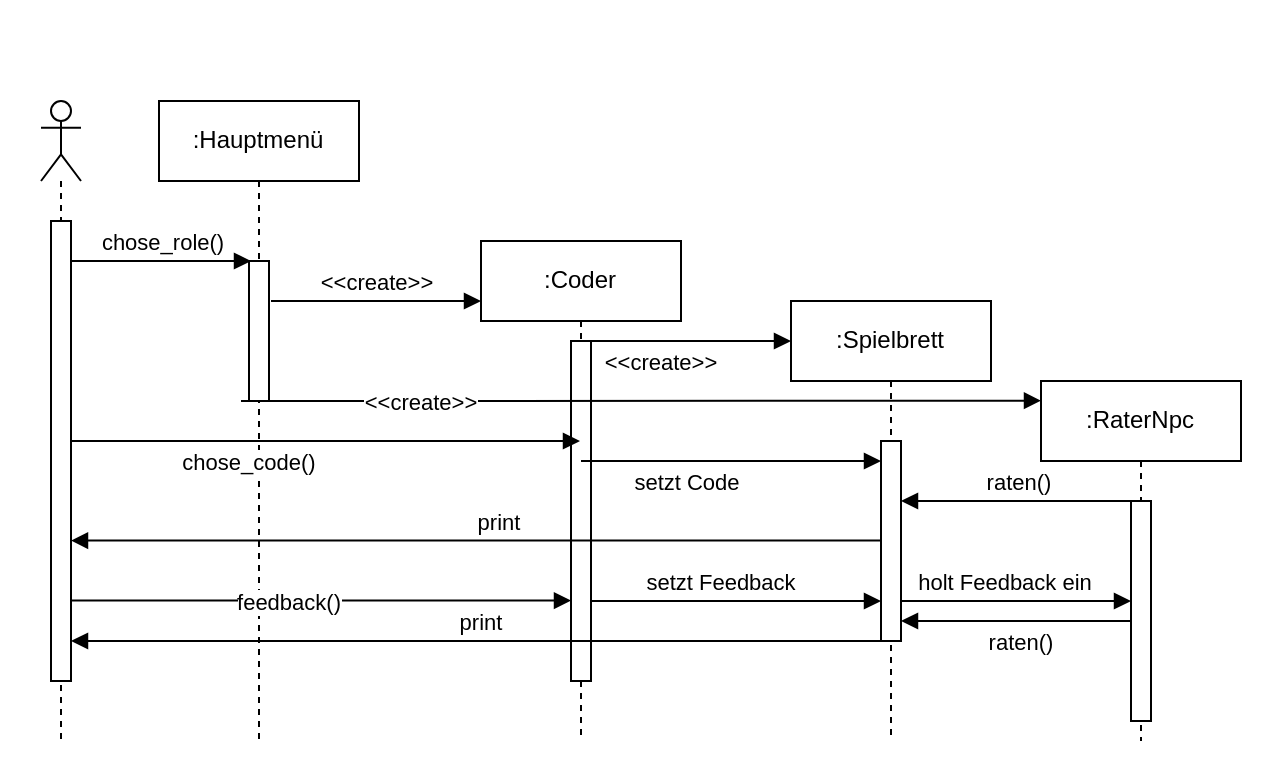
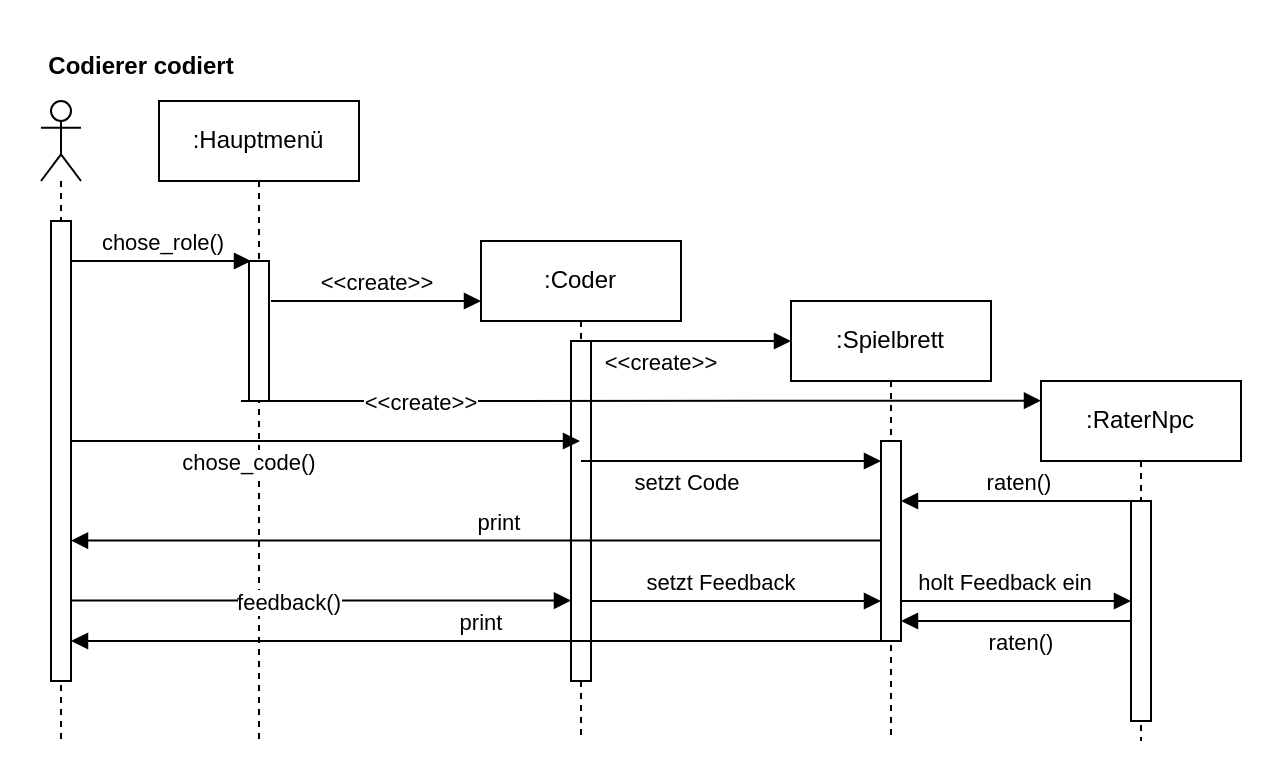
  <mxCell id="0" />
  <mxCell id="1" parent="0" />
  <mxCell id="2" value=":Hauptmenü" style="shape=umlLifeline;perimeter=lifelinePerimeter;whiteSpace=wrap;html=1;container=0;dropTarget=0;collapsible=0;recursiveResize=0;outlineConnect=0;portConstraint=eastwest;newEdgeStyle={&quot;edgeStyle&quot;:&quot;elbowEdgeStyle&quot;,&quot;elbow&quot;:&quot;vertical&quot;,&quot;curved&quot;:0,&quot;rounded&quot;:0};" parent="1" vertex="1"><mxGeometry x="79" y="50" width="100" height="320" as="geometry" /></mxCell>
  <mxCell id="3" value="" style="html=1;points=[];perimeter=orthogonalPerimeter;outlineConnect=0;targetShapes=umlLifeline;portConstraint=eastwest;newEdgeStyle={&quot;edgeStyle&quot;:&quot;elbowEdgeStyle&quot;,&quot;elbow&quot;:&quot;vertical&quot;,&quot;curved&quot;:0,&quot;rounded&quot;:0};" parent="2" vertex="1"><mxGeometry x="45" y="80" width="10" height="70" as="geometry" /></mxCell>
  <mxCell id="4" value=":Coder" style="shape=umlLifeline;perimeter=lifelinePerimeter;whiteSpace=wrap;html=1;container=0;dropTarget=0;collapsible=0;recursiveResize=0;outlineConnect=0;portConstraint=eastwest;newEdgeStyle={&quot;edgeStyle&quot;:&quot;elbowEdgeStyle&quot;,&quot;elbow&quot;:&quot;vertical&quot;,&quot;curved&quot;:0,&quot;rounded&quot;:0};" parent="1" vertex="1"><mxGeometry x="240" y="120" width="100" height="250" as="geometry" /></mxCell>
  <mxCell id="5" value="" style="html=1;points=[];perimeter=orthogonalPerimeter;outlineConnect=0;targetShapes=umlLifeline;portConstraint=eastwest;newEdgeStyle={&quot;edgeStyle&quot;:&quot;elbowEdgeStyle&quot;,&quot;elbow&quot;:&quot;vertical&quot;,&quot;curved&quot;:0,&quot;rounded&quot;:0};" parent="4" vertex="1"><mxGeometry x="45" y="50" width="10" height="170" as="geometry" /></mxCell>
  <mxCell id="6" value="&amp;lt;&amp;lt;create&amp;gt;&amp;gt;" style="html=1;verticalAlign=bottom;endArrow=block;edgeStyle=elbowEdgeStyle;elbow=vertical;curved=0;rounded=0;" parent="1" edge="1"><mxGeometry relative="1" as="geometry"><mxPoint x="135" y="150" as="sourcePoint" /><Array as="points"><mxPoint x="170" y="150" /><mxPoint x="212" y="140" /></Array><mxPoint x="240" y="150" as="targetPoint" /><mxPoint as="offset" /></mxGeometry></mxCell>
  <mxCell id="7" value="print" style="html=1;verticalAlign=bottom;endArrow=block;edgeStyle=elbowEdgeStyle;elbow=vertical;curved=0;rounded=0;" parent="1" target="9" edge="1"><mxGeometry x="-0.03" relative="1" as="geometry"><mxPoint x="450" y="269.76" as="sourcePoint" /><Array as="points"><mxPoint x="392" y="269.76" /></Array><mxPoint x="40" y="269.76" as="targetPoint" /><mxPoint as="offset" /></mxGeometry></mxCell>
  <mxCell id="8" value="" style="shape=umlLifeline;perimeter=lifelinePerimeter;whiteSpace=wrap;html=1;container=1;dropTarget=0;collapsible=0;recursiveResize=0;outlineConnect=0;portConstraint=eastwest;newEdgeStyle={&quot;curved&quot;:0,&quot;rounded&quot;:0};participant=umlActor;" parent="1" vertex="1"><mxGeometry x="20" y="50" width="20" height="320" as="geometry" /></mxCell>
  <mxCell id="9" value="" style="html=1;points=[[0,0,0,0,5],[0,1,0,0,-5],[1,0,0,0,5],[1,1,0,0,-5]];perimeter=orthogonalPerimeter;outlineConnect=0;targetShapes=umlLifeline;portConstraint=eastwest;newEdgeStyle={&quot;curved&quot;:0,&quot;rounded&quot;:0};" parent="8" vertex="1"><mxGeometry x="5" y="60" width="10" height="230" as="geometry" /></mxCell>
  <mxCell id="10" value="" style="html=1;verticalAlign=bottom;endArrow=block;edgeStyle=elbowEdgeStyle;elbow=vertical;curved=0;rounded=0;" parent="1" edge="1"><mxGeometry relative="1" as="geometry"><mxPoint x="35" y="130" as="sourcePoint" /><Array as="points"><mxPoint x="97" y="130" /></Array><mxPoint x="125" y="130" as="targetPoint" /></mxGeometry></mxCell>
  <mxCell id="11" value="chose_role()" style="edgeLabel;html=1;align=center;verticalAlign=middle;resizable=0;points=[];" parent="10" vertex="1" connectable="0"><mxGeometry x="-0.104" y="1" relative="1" as="geometry"><mxPoint x="5" y="-9" as="offset" /></mxGeometry></mxCell>
  <mxCell id="12" value=":Spielbrett" style="shape=umlLifeline;perimeter=lifelinePerimeter;whiteSpace=wrap;html=1;container=1;dropTarget=0;collapsible=0;recursiveResize=0;outlineConnect=0;portConstraint=eastwest;newEdgeStyle={&quot;curved&quot;:0,&quot;rounded&quot;:0};" parent="1" vertex="1"><mxGeometry x="395" y="150" width="100" height="220" as="geometry" /></mxCell>
  <mxCell id="13" value="" style="html=1;points=[[0,0,0,0,5],[0,1,0,0,-5],[1,0,0,0,5],[1,1,0,0,-5]];perimeter=orthogonalPerimeter;outlineConnect=0;targetShapes=umlLifeline;portConstraint=eastwest;newEdgeStyle={&quot;curved&quot;:0,&quot;rounded&quot;:0};" parent="12" vertex="1"><mxGeometry x="45" y="70" width="10" height="100" as="geometry" /></mxCell>
  <mxCell id="14" value=":RaterNpc" style="shape=umlLifeline;perimeter=lifelinePerimeter;whiteSpace=wrap;html=1;container=1;dropTarget=0;collapsible=0;recursiveResize=0;outlineConnect=0;portConstraint=eastwest;newEdgeStyle={&quot;curved&quot;:0,&quot;rounded&quot;:0};" parent="1" vertex="1"><mxGeometry x="520" y="190" width="100" height="180" as="geometry" /></mxCell>
  <mxCell id="15" value="" style="html=1;points=[[0,0,0,0,5],[0,1,0,0,-5],[1,0,0,0,5],[1,1,0,0,-5]];perimeter=orthogonalPerimeter;outlineConnect=0;targetShapes=umlLifeline;portConstraint=eastwest;newEdgeStyle={&quot;curved&quot;:0,&quot;rounded&quot;:0};" parent="14" vertex="1"><mxGeometry x="45" y="60" width="10" height="110" as="geometry" /></mxCell>
  <mxCell id="16" value="&amp;lt;&amp;lt;create&amp;gt;&amp;gt;" style="html=1;verticalAlign=bottom;endArrow=block;edgeStyle=elbowEdgeStyle;elbow=vertical;curved=0;rounded=0;" parent="1" edge="1"><mxGeometry x="-0.3" y="-20" relative="1" as="geometry"><mxPoint x="295" y="170" as="sourcePoint" /><Array as="points"><mxPoint x="330" y="170" /><mxPoint x="372" y="160" /></Array><mxPoint x="395" y="170" as="targetPoint" /><mxPoint as="offset" /></mxGeometry></mxCell>
  <mxCell id="17" value="&amp;lt;&amp;lt;create&amp;gt;&amp;gt;" style="html=1;verticalAlign=bottom;endArrow=block;edgeStyle=elbowEdgeStyle;elbow=vertical;curved=0;rounded=0;entryX=0;entryY=0.055;entryDx=0;entryDy=0;entryPerimeter=0;" parent="1" target="14" edge="1"><mxGeometry x="-0.549" y="-10" relative="1" as="geometry"><mxPoint x="120" y="200" as="sourcePoint" /><Array as="points"><mxPoint x="338" y="199.83" /><mxPoint x="380" y="189.83" /></Array><mxPoint x="509" y="198.1" as="targetPoint" /><mxPoint as="offset" /></mxGeometry></mxCell>
  <mxCell id="18" value="" style="html=1;verticalAlign=bottom;endArrow=block;edgeStyle=elbowEdgeStyle;elbow=vertical;curved=0;rounded=0;" parent="1" source="9" target="5" edge="1"><mxGeometry x="-0.3" y="-20" relative="1" as="geometry"><mxPoint x="40" y="299.93" as="sourcePoint" /><Array as="points"><mxPoint x="258" y="299.76" /><mxPoint x="300" y="289.76" /></Array><mxPoint x="120" y="300" as="targetPoint" /><mxPoint as="offset" /></mxGeometry></mxCell>
  <mxCell id="19" value="feedback()" style="edgeLabel;html=1;align=center;verticalAlign=middle;resizable=0;points=[];" parent="18" vertex="1" connectable="0"><mxGeometry x="-0.136" y="-1" relative="1" as="geometry"><mxPoint as="offset" /></mxGeometry></mxCell>
  <mxCell id="20" value="setzt Feedback" style="html=1;verticalAlign=bottom;endArrow=block;edgeStyle=elbowEdgeStyle;elbow=vertical;curved=0;rounded=0;" parent="1" source="5" edge="1"><mxGeometry x="-0.103" relative="1" as="geometry"><mxPoint x="300" y="310" as="sourcePoint" /><Array as="points"><mxPoint x="350" y="300" /><mxPoint x="427" y="310" /><mxPoint x="469" y="300" /></Array><mxPoint x="440" y="300" as="targetPoint" /><mxPoint as="offset" /></mxGeometry></mxCell>
  <mxCell id="21" value="print" style="html=1;verticalAlign=bottom;endArrow=block;edgeStyle=elbowEdgeStyle;elbow=vertical;curved=0;rounded=0;" parent="1" source="13" target="9" edge="1"><mxGeometry x="-0.012" relative="1" as="geometry"><mxPoint x="435" y="320" as="sourcePoint" /><Array as="points"><mxPoint x="377" y="320" /></Array><mxPoint x="40" y="320" as="targetPoint" /><mxPoint as="offset" /></mxGeometry></mxCell>
+ <mxCell id="22" value="Codierer codiert" style="text;align=center;fontStyle=1;verticalAlign=middle;spacingLeft=3;spacingRight=3;strokeColor=none;rotatable=0;points=[[0,0.5],[1,0.5]];portConstraint=eastwest;html=1;" parent="1" vertex="1"><mxGeometry x="30" y="20" width="80" height="26" as="geometry" /></mxCell>
  <mxCell id="23" value="raten()" style="html=1;verticalAlign=bottom;endArrow=block;edgeStyle=elbowEdgeStyle;elbow=vertical;curved=0;rounded=0;" parent="1" edge="1"><mxGeometry x="-0.029" relative="1" as="geometry"><mxPoint x="565" y="250" as="sourcePoint" /><Array as="points"><mxPoint x="540" y="250" /><mxPoint x="550" y="250" /><mxPoint x="520" y="250" /><mxPoint x="512" y="269.76" /></Array><mxPoint x="450" y="250" as="targetPoint" /><mxPoint as="offset" /></mxGeometry></mxCell>
  <mxCell id="24" value="raten()" style="html=1;verticalAlign=bottom;endArrow=block;edgeStyle=elbowEdgeStyle;elbow=vertical;curved=0;rounded=0;" parent="1" edge="1"><mxGeometry x="-0.043" y="20" relative="1" as="geometry"><mxPoint x="565" y="310" as="sourcePoint" /><Array as="points"><mxPoint x="540" y="310" /><mxPoint x="550" y="310" /><mxPoint x="520" y="310" /><mxPoint x="512" y="329.76" /></Array><mxPoint x="450" y="310" as="targetPoint" /><mxPoint as="offset" /></mxGeometry></mxCell>
  <mxCell id="25" value="holt Feedback ein" style="html=1;verticalAlign=bottom;endArrow=block;edgeStyle=elbowEdgeStyle;elbow=vertical;curved=0;rounded=0;" parent="1" edge="1"><mxGeometry x="-0.103" relative="1" as="geometry"><mxPoint x="450" y="300" as="sourcePoint" /><Array as="points"><mxPoint x="485" y="300" /><mxPoint x="562" y="310" /><mxPoint x="604" y="300" /></Array><mxPoint x="565" y="300" as="targetPoint" /><mxPoint as="offset" /></mxGeometry></mxCell>
  <mxCell id="26" value="chose_code()" style="html=1;verticalAlign=bottom;endArrow=block;edgeStyle=elbowEdgeStyle;elbow=vertical;curved=0;rounded=0;" edge="1" parent="1" source="9" target="4"><mxGeometry x="-0.3" y="-20" relative="1" as="geometry"><mxPoint x="40" y="220" as="sourcePoint" /><Array as="points"><mxPoint x="210" y="220" /></Array><mxPoint x="270" y="220" as="targetPoint" /><mxPoint as="offset" /></mxGeometry></mxCell>
  <mxCell id="27" value="setzt Code" style="html=1;verticalAlign=bottom;endArrow=block;edgeStyle=elbowEdgeStyle;elbow=vertical;curved=0;rounded=0;exitX=0.5;exitY=0.353;exitDx=0;exitDy=0;exitPerimeter=0;" edge="1" parent="1"><mxGeometry x="-0.3" y="-20" relative="1" as="geometry"><mxPoint x="290" y="230.01" as="sourcePoint" /><Array as="points" /><mxPoint x="440" y="230" as="targetPoint" /><mxPoint as="offset" /></mxGeometry></mxCell>
